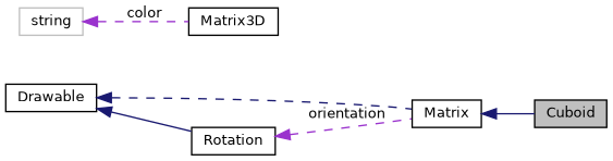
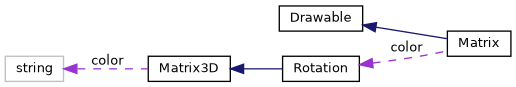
  digraph {
    rankdir=LR
    node [color=black fillcolor=white fontname=Helvetica fontsize=10 shape=record style=filled]
    edge [color=midnightblue dir=back fontname=Helvetica fontsize=10 labelfontname=Helvetica labelfontsize=10 style=solid]
-   n1 [fillcolor=grey75 fontcolor=black height=0.2 label=Cuboid width=0.4]
    n2 [height=0.2 label=Matrix width=0.4]
    n3 [height=0.2 label=Drawable width=0.4]
    n4 [color=grey75 height=0.2 label=string width=0.4]
    n5 [height=0.2 label=Matrix3D width=0.4]
    n6 [height=0.2 label=Rotation width=0.4]
-   n2 -> n1
-   n3 -> n2 [style=dashed]
+   n3 -> n2
    n4 -> n5 [color=darkorchid3 label=" color" style=dashed]
-   n3 -> n6
-   n6 -> n2 [color=darkorchid3 label=" orientation" style=dashed]
+   n5 -> n6
+   n6 -> n2 [color=darkorchid3 label=" color" style=dashed]
  }
